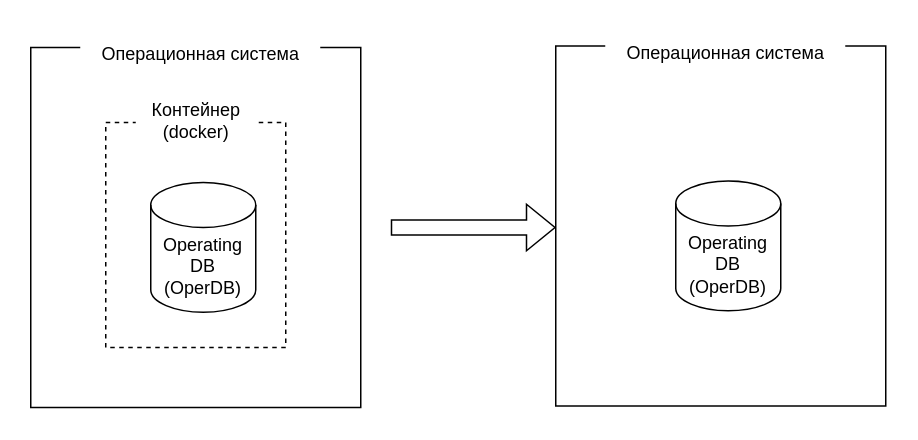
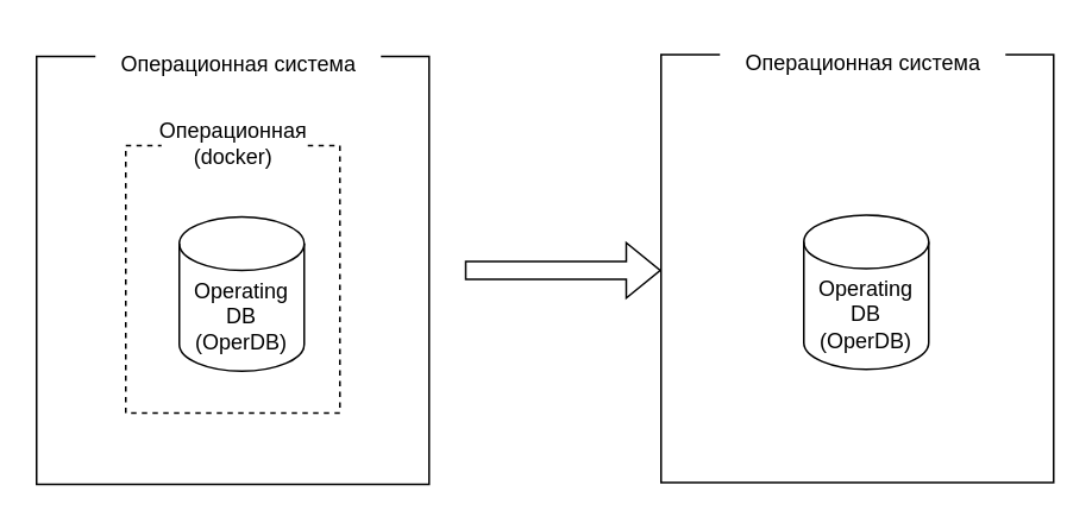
  <mxCell id="0" />
  <mxCell id="1" parent="0" />
  <mxCell id="2" value="" style="rounded=0;whiteSpace=wrap;html=1;" vertex="1" parent="1"><mxGeometry x="20" y="31" width="220" height="240" as="geometry" /></mxCell>
  <mxCell id="3" value="" style="rounded=0;whiteSpace=wrap;html=1;dashed=1;" vertex="1" parent="1"><mxGeometry x="70" y="81" width="120" height="150" as="geometry" /></mxCell>
  <mxCell id="4" value="Operating&lt;div&gt;DB&lt;/div&gt;&lt;div&gt;(OperDB)&lt;/div&gt;" style="shape=cylinder3;whiteSpace=wrap;html=1;boundedLbl=1;backgroundOutline=1;size=15;" vertex="1" parent="1"><mxGeometry x="100" y="121" width="70" height="86.5" as="geometry" /></mxCell>
- <mxCell id="5" value="Контейнер&lt;div&gt;(docker)&lt;/div&gt;" style="text;html=1;align=center;verticalAlign=middle;resizable=0;points=[];autosize=1;strokeColor=none;fillColor=default;" vertex="1" parent="1"><mxGeometry x="90" y="60" width="80" height="40" as="geometry" /></mxCell>
+ <mxCell id="5" value="Операционная&lt;div&gt;(docker)&lt;/div&gt;" style="text;html=1;align=center;verticalAlign=middle;resizable=0;points=[];autosize=1;strokeColor=none;fillColor=default;" vertex="1" parent="1"><mxGeometry x="90" y="60" width="80" height="40" as="geometry" /></mxCell>
  <mxCell id="6" value="Операционная система" style="text;html=1;align=center;verticalAlign=middle;resizable=0;points=[];autosize=1;strokeColor=none;fillColor=default;" vertex="1" parent="1"><mxGeometry x="53" y="21" width="160" height="30" as="geometry" /></mxCell>
  <mxCell id="7" value="" style="shape=flexArrow;endArrow=classic;html=1;rounded=0;" edge="1" parent="1"><mxGeometry width="50" height="50" relative="1" as="geometry"><mxPoint x="260" y="151" as="sourcePoint" /><mxPoint x="370" y="151" as="targetPoint" /></mxGeometry></mxCell>
  <mxCell id="8" value="" style="rounded=0;whiteSpace=wrap;html=1;" vertex="1" parent="1"><mxGeometry x="370" y="30" width="220" height="240" as="geometry" /></mxCell>
  <mxCell id="9" value="Operating&lt;div&gt;DB&lt;/div&gt;&lt;div&gt;(OperDB)&lt;/div&gt;" style="shape=cylinder3;whiteSpace=wrap;html=1;boundedLbl=1;backgroundOutline=1;size=15;" vertex="1" parent="1"><mxGeometry x="450" y="120" width="70" height="86.5" as="geometry" /></mxCell>
  <mxCell id="10" value="Операционная система" style="text;html=1;align=center;verticalAlign=middle;resizable=0;points=[];autosize=1;strokeColor=none;fillColor=default;" vertex="1" parent="1"><mxGeometry x="403" y="20" width="160" height="30" as="geometry" /></mxCell>
